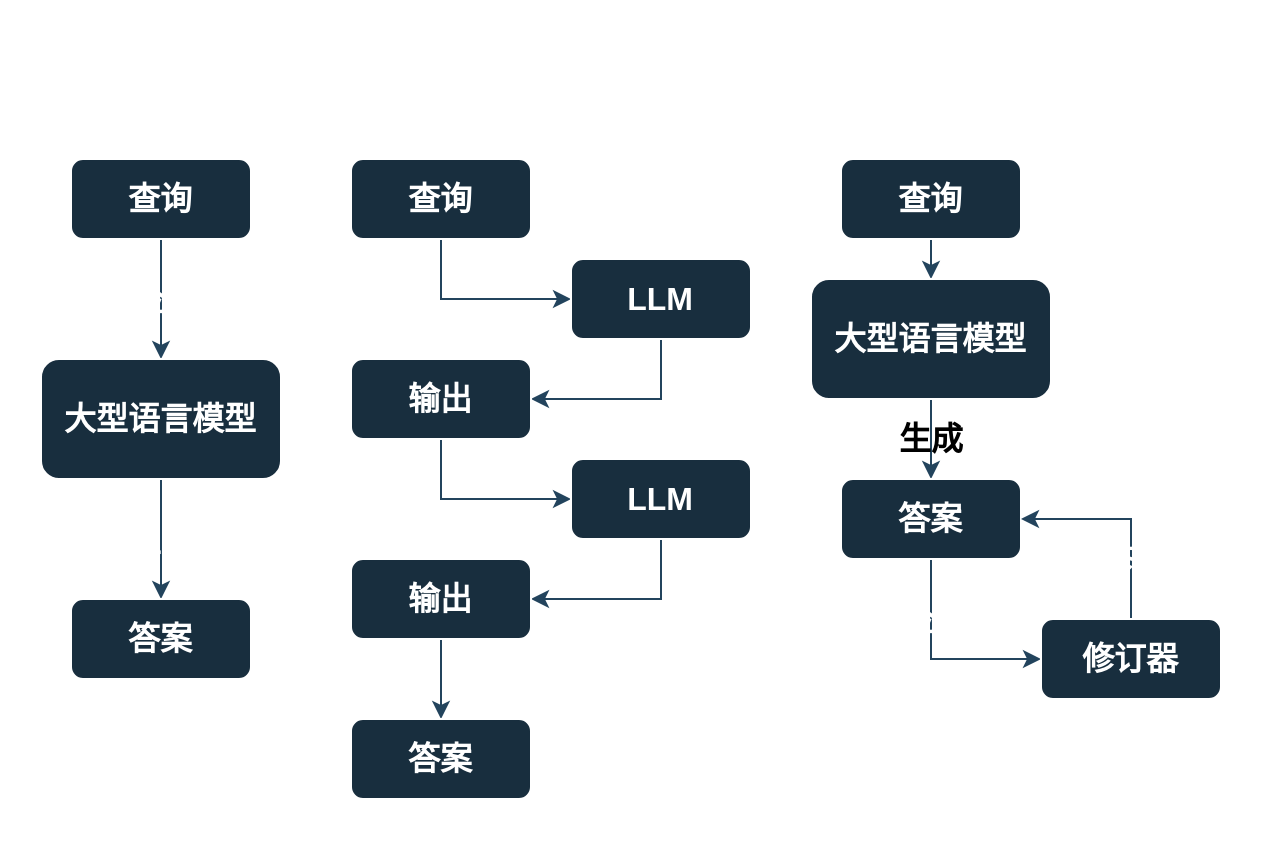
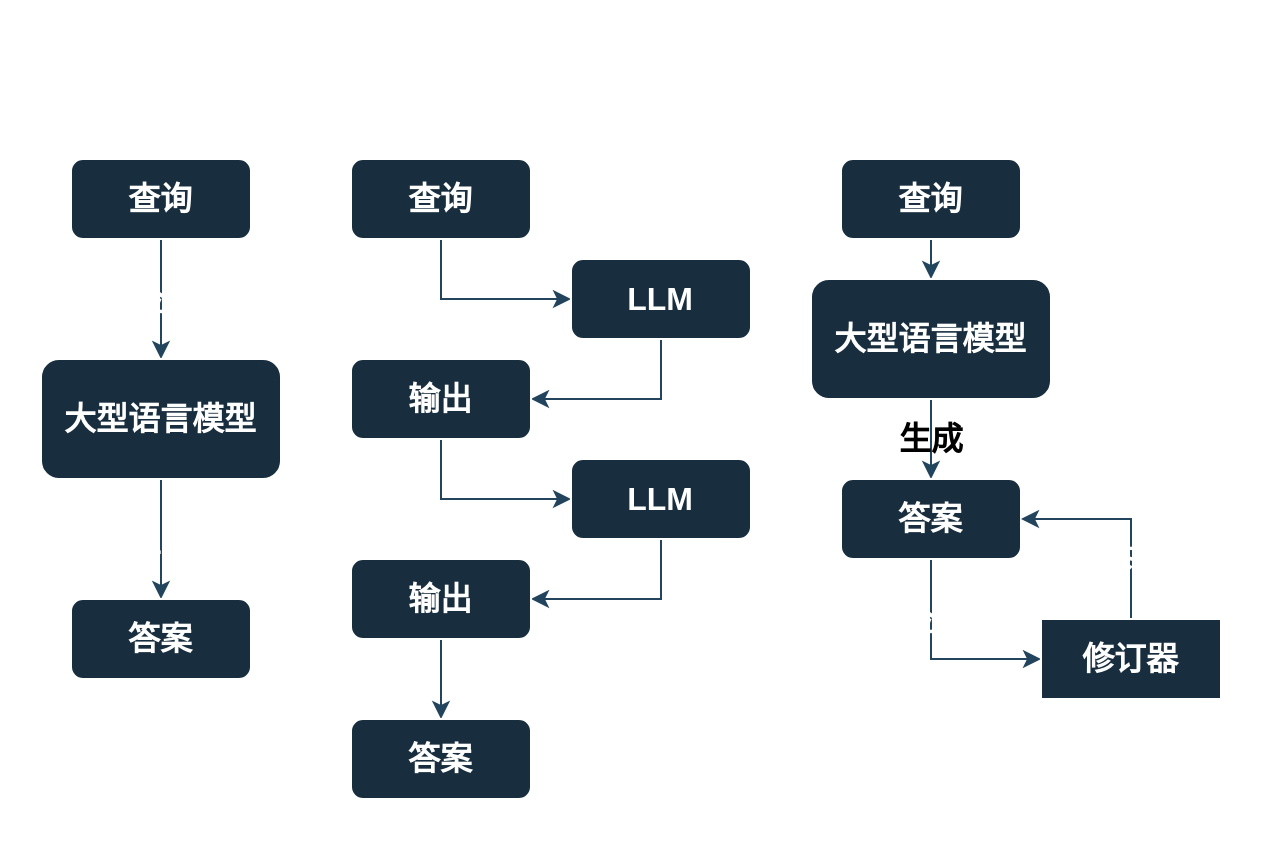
  <mxCell id="0" />
  <mxCell id="1" parent="0" />
  <mxCell id="2" style="edgeStyle=orthogonalEdgeStyle;rounded=0;orthogonalLoop=1;jettySize=auto;html=1;exitX=0.5;exitY=1;exitDx=0;exitDy=0;entryX=0.5;entryY=0;entryDx=0;entryDy=0;labelBackgroundColor=none;strokeColor=#23445D;fontColor=default;fontStyle=1;fontSize=16;labelBorderColor=none;textShadow=0;" edge="1" parent="1" source="4" target="7"><mxGeometry relative="1" as="geometry" /></mxCell>
  <mxCell id="3" value="检索" style="edgeLabel;html=1;align=center;verticalAlign=middle;resizable=0;points=[];labelBackgroundColor=none;fontColor=#FFFFFF;fontStyle=1;fontSize=16;labelBorderColor=none;textShadow=0;" vertex="1" connectable="0" parent="2"><mxGeometry x="-0.122" y="1" relative="1" as="geometry"><mxPoint x="-1" y="4" as="offset" /></mxGeometry></mxCell>
  <mxCell id="4" value="查询" style="rounded=1;whiteSpace=wrap;html=1;labelBackgroundColor=none;fillColor=#182E3E;strokeColor=#FFFFFF;fontColor=#FFFFFF;fontStyle=1;fontSize=16;labelBorderColor=none;textShadow=0;" vertex="1" parent="1"><mxGeometry x="35" y="79" width="90" height="40" as="geometry" /></mxCell>
  <mxCell id="5" style="edgeStyle=orthogonalEdgeStyle;rounded=0;orthogonalLoop=1;jettySize=auto;html=1;exitX=0.5;exitY=1;exitDx=0;exitDy=0;entryX=0.5;entryY=0;entryDx=0;entryDy=0;labelBackgroundColor=none;strokeColor=#23445D;fontColor=default;fontStyle=1;fontSize=16;labelBorderColor=none;textShadow=0;" edge="1" parent="1" source="7" target="8"><mxGeometry relative="1" as="geometry" /></mxCell>
  <mxCell id="6" value="生成" style="edgeLabel;html=1;align=center;verticalAlign=middle;resizable=0;points=[];labelBackgroundColor=none;fontColor=#FFFFFF;fontStyle=1;fontSize=16;labelBorderColor=none;textShadow=0;" vertex="1" connectable="0" parent="5"><mxGeometry x="0.011" y="-1" relative="1" as="geometry"><mxPoint as="offset" /></mxGeometry></mxCell>
  <mxCell id="7" value="大型语言模型" style="rounded=1;whiteSpace=wrap;html=1;labelBackgroundColor=none;fillColor=#182E3E;strokeColor=#FFFFFF;fontColor=#FFFFFF;fontStyle=1;fontSize=16;labelBorderColor=none;textShadow=0;" vertex="1" parent="1"><mxGeometry x="20" y="179" width="120" height="60" as="geometry" /></mxCell>
  <mxCell id="8" value="答案" style="rounded=1;whiteSpace=wrap;html=1;labelBackgroundColor=none;fillColor=#182E3E;strokeColor=#FFFFFF;fontColor=#FFFFFF;fontStyle=1;fontSize=16;labelBorderColor=none;textShadow=0;" vertex="1" parent="1"><mxGeometry x="35" y="299" width="90" height="40" as="geometry" /></mxCell>
  <mxCell id="9" value="一次性检索" style="text;html=1;align=center;verticalAlign=middle;resizable=0;points=[];autosize=1;strokeColor=none;fillColor=none;labelBackgroundColor=none;fontColor=#FFFFFF;fontStyle=1;fontSize=16;labelBorderColor=none;textShadow=0;" vertex="1" parent="1"><mxGeometry x="33" y="40" width="98" height="31" as="geometry" /></mxCell>
  <mxCell id="10" style="edgeStyle=orthogonalEdgeStyle;rounded=0;orthogonalLoop=1;jettySize=auto;html=1;exitX=0.5;exitY=1;exitDx=0;exitDy=0;entryX=0;entryY=0.5;entryDx=0;entryDy=0;labelBackgroundColor=none;strokeColor=#23445D;fontColor=default;fontStyle=1;fontSize=16;labelBorderColor=none;textShadow=0;" edge="1" parent="1" source="11" target="13"><mxGeometry relative="1" as="geometry" /></mxCell>
  <mxCell id="11" value="查询" style="rounded=1;whiteSpace=wrap;html=1;labelBackgroundColor=none;fillColor=#182E3E;strokeColor=#FFFFFF;fontColor=#FFFFFF;fontStyle=1;fontSize=16;labelBorderColor=none;textShadow=0;" vertex="1" parent="1"><mxGeometry x="175" y="79" width="90" height="40" as="geometry" /></mxCell>
  <mxCell id="12" style="edgeStyle=orthogonalEdgeStyle;rounded=0;orthogonalLoop=1;jettySize=auto;html=1;exitX=0.5;exitY=1;exitDx=0;exitDy=0;entryX=1;entryY=0.5;entryDx=0;entryDy=0;labelBackgroundColor=none;strokeColor=#23445D;fontColor=default;fontStyle=1;fontSize=16;labelBorderColor=none;textShadow=0;" edge="1" parent="1" source="13" target="16"><mxGeometry relative="1" as="geometry" /></mxCell>
  <mxCell id="13" value="LLM" style="rounded=1;whiteSpace=wrap;html=1;labelBackgroundColor=none;fillColor=#182E3E;strokeColor=#FFFFFF;fontColor=#FFFFFF;fontStyle=1;fontSize=16;labelBorderColor=none;textShadow=0;" vertex="1" parent="1"><mxGeometry x="285" y="129" width="90" height="40" as="geometry" /></mxCell>
  <mxCell id="14" value="迭代" style="text;html=1;align=center;verticalAlign=middle;resizable=0;points=[];autosize=1;strokeColor=none;fillColor=none;labelBackgroundColor=none;fontColor=#FFFFFF;fontStyle=1;fontSize=16;labelBorderColor=none;textShadow=0;" vertex="1" parent="1"><mxGeometry x="225" y="120" width="50" height="31" as="geometry" /></mxCell>
  <mxCell id="15" style="edgeStyle=orthogonalEdgeStyle;rounded=0;orthogonalLoop=1;jettySize=auto;html=1;exitX=0.5;exitY=1;exitDx=0;exitDy=0;entryX=0;entryY=0.5;entryDx=0;entryDy=0;labelBackgroundColor=none;strokeColor=#23445D;fontColor=default;fontStyle=1;fontSize=16;labelBorderColor=none;textShadow=0;" edge="1" parent="1" source="16" target="18"><mxGeometry relative="1" as="geometry" /></mxCell>
  <mxCell id="16" value="输出" style="rounded=1;whiteSpace=wrap;html=1;labelBackgroundColor=none;fillColor=#182E3E;strokeColor=#FFFFFF;fontColor=#FFFFFF;fontStyle=1;fontSize=16;labelBorderColor=none;textShadow=0;" vertex="1" parent="1"><mxGeometry x="175" y="179" width="90" height="40" as="geometry" /></mxCell>
  <mxCell id="17" style="edgeStyle=orthogonalEdgeStyle;rounded=0;orthogonalLoop=1;jettySize=auto;html=1;exitX=0.5;exitY=1;exitDx=0;exitDy=0;entryX=1;entryY=0.5;entryDx=0;entryDy=0;labelBackgroundColor=none;strokeColor=#23445D;fontColor=default;fontStyle=1;fontSize=16;labelBorderColor=none;textShadow=0;" edge="1" parent="1" source="18" target="22"><mxGeometry relative="1" as="geometry" /></mxCell>
  <mxCell id="18" value="LLM" style="rounded=1;whiteSpace=wrap;html=1;labelBackgroundColor=none;fillColor=#182E3E;strokeColor=#FFFFFF;fontColor=#FFFFFF;fontStyle=1;fontSize=16;labelBorderColor=none;textShadow=0;" vertex="1" parent="1"><mxGeometry x="285" y="229" width="90" height="40" as="geometry" /></mxCell>
  <mxCell id="19" value="迭代" style="text;html=1;align=center;verticalAlign=middle;resizable=0;points=[];autosize=1;strokeColor=none;fillColor=none;labelBackgroundColor=none;fontColor=#FFFFFF;fontStyle=1;fontSize=16;labelBorderColor=none;textShadow=0;" vertex="1" parent="1"><mxGeometry x="225" y="220" width="50" height="31" as="geometry" /></mxCell>
  <mxCell id="20" style="edgeStyle=orthogonalEdgeStyle;rounded=0;orthogonalLoop=1;jettySize=auto;html=1;exitX=0.5;exitY=1;exitDx=0;exitDy=0;entryX=0.5;entryY=0;entryDx=0;entryDy=0;labelBackgroundColor=none;strokeColor=#23445D;fontColor=default;fontStyle=1;fontSize=16;labelBorderColor=none;textShadow=0;" edge="1" parent="1" source="22" target="23"><mxGeometry relative="1" as="geometry" /></mxCell>
  <mxCell id="21" value="……" style="edgeLabel;html=1;align=center;verticalAlign=middle;resizable=0;points=[];labelBackgroundColor=none;fontColor=#FFFFFF;fontStyle=1;fontSize=16;labelBorderColor=none;textShadow=0;" vertex="1" connectable="0" parent="20"><mxGeometry x="-0.233" y="-1" relative="1" as="geometry"><mxPoint as="offset" /></mxGeometry></mxCell>
  <mxCell id="22" value="输出" style="rounded=1;whiteSpace=wrap;html=1;labelBackgroundColor=none;fillColor=#182E3E;strokeColor=#FFFFFF;fontColor=#FFFFFF;fontStyle=1;fontSize=16;labelBorderColor=none;textShadow=0;" vertex="1" parent="1"><mxGeometry x="175" y="279" width="90" height="40" as="geometry" /></mxCell>
  <mxCell id="23" value="答案" style="rounded=1;whiteSpace=wrap;html=1;labelBackgroundColor=none;fillColor=#182E3E;strokeColor=#FFFFFF;fontColor=#FFFFFF;fontStyle=1;fontSize=16;labelBorderColor=none;textShadow=0;" vertex="1" parent="1"><mxGeometry x="175" y="359" width="90" height="40" as="geometry" /></mxCell>
  <mxCell id="24" style="edgeStyle=orthogonalEdgeStyle;rounded=0;orthogonalLoop=1;jettySize=auto;html=1;exitX=0.5;exitY=1;exitDx=0;exitDy=0;entryX=0.5;entryY=0;entryDx=0;entryDy=0;labelBackgroundColor=none;strokeColor=#23445D;fontColor=default;fontStyle=1;fontSize=16;labelBorderColor=none;textShadow=0;" edge="1" parent="1" source="25" target="27"><mxGeometry relative="1" as="geometry" /></mxCell>
  <mxCell id="25" value="查询" style="rounded=1;whiteSpace=wrap;html=1;labelBackgroundColor=none;fillColor=#182E3E;strokeColor=#FFFFFF;fontColor=#FFFFFF;fontStyle=1;fontSize=16;labelBorderColor=none;textShadow=0;" vertex="1" parent="1"><mxGeometry x="420" y="79" width="90" height="40" as="geometry" /></mxCell>
  <mxCell id="26" value="生成" style="edgeStyle=orthogonalEdgeStyle;rounded=0;orthogonalLoop=1;jettySize=auto;html=1;exitX=0.5;exitY=1;exitDx=0;exitDy=0;entryX=0.5;entryY=0;entryDx=0;entryDy=0;labelBackgroundColor=none;strokeColor=#23445D;fontColor=default;fontStyle=1;fontSize=16;labelBorderColor=none;textShadow=0;" edge="1" parent="1" source="27" target="30"><mxGeometry relative="1" as="geometry" /></mxCell>
  <mxCell id="27" value="大型语言模型" style="rounded=1;whiteSpace=wrap;html=1;labelBackgroundColor=none;fillColor=#182E3E;strokeColor=#FFFFFF;fontColor=#FFFFFF;fontStyle=1;fontSize=16;labelBorderColor=none;textShadow=0;" vertex="1" parent="1"><mxGeometry x="405" y="139" width="120" height="60" as="geometry" /></mxCell>
  <mxCell id="28" style="edgeStyle=orthogonalEdgeStyle;rounded=0;orthogonalLoop=1;jettySize=auto;html=1;exitX=0.5;exitY=1;exitDx=0;exitDy=0;entryX=0;entryY=0.5;entryDx=0;entryDy=0;labelBackgroundColor=none;strokeColor=#23445D;fontColor=default;fontStyle=1;fontSize=16;labelBorderColor=none;textShadow=0;" edge="1" parent="1" source="30" target="33"><mxGeometry relative="1" as="geometry" /></mxCell>
  <mxCell id="29" value="检索" style="edgeLabel;html=1;align=center;verticalAlign=middle;resizable=0;points=[];labelBackgroundColor=none;fontColor=#FFFFFF;fontStyle=1;fontSize=16;labelBorderColor=none;textShadow=0;" vertex="1" connectable="0" parent="28"><mxGeometry x="-0.422" y="-1" relative="1" as="geometry"><mxPoint x="1" as="offset" /></mxGeometry></mxCell>
  <mxCell id="30" value="答案" style="rounded=1;whiteSpace=wrap;html=1;labelBackgroundColor=none;fillColor=#182E3E;strokeColor=#FFFFFF;fontColor=#FFFFFF;fontStyle=1;fontSize=16;labelBorderColor=none;textShadow=0;" vertex="1" parent="1"><mxGeometry x="420" y="239" width="90" height="40" as="geometry" /></mxCell>
  <mxCell id="31" style="edgeStyle=orthogonalEdgeStyle;rounded=0;orthogonalLoop=1;jettySize=auto;html=1;exitX=0.5;exitY=0;exitDx=0;exitDy=0;entryX=1;entryY=0.5;entryDx=0;entryDy=0;labelBackgroundColor=none;strokeColor=#23445D;fontColor=default;fontStyle=1;fontSize=16;labelBorderColor=none;textShadow=0;" edge="1" parent="1" source="33" target="30"><mxGeometry relative="1" as="geometry" /></mxCell>
  <mxCell id="32" value="修改" style="edgeLabel;html=1;align=center;verticalAlign=middle;resizable=0;points=[];labelBackgroundColor=none;fontColor=#FFFFFF;fontStyle=1;fontSize=16;labelBorderColor=none;textShadow=0;" vertex="1" connectable="0" parent="31"><mxGeometry x="-0.282" y="-3" relative="1" as="geometry"><mxPoint x="-3" y="8" as="offset" /></mxGeometry></mxCell>
- <mxCell id="33" value="修订器" style="rounded=1;whiteSpace=wrap;html=1;labelBackgroundColor=none;fillColor=#182E3E;strokeColor=#FFFFFF;fontColor=#FFFFFF;fontStyle=1;fontSize=16;labelBorderColor=none;textShadow=0;" vertex="1" parent="1"><mxGeometry x="520" y="309" width="90" height="40" as="geometry" /></mxCell>
+ <mxCell id="33" value="修订器" style="whiteSpace=wrap;html=1;labelBackgroundColor=none;fillColor=#182E3E;strokeColor=#FFFFFF;fontColor=#FFFFFF;fontStyle=1;fontSize=16;labelBorderColor=none;textShadow=0;rounded=0;" vertex="1" parent="1"><mxGeometry x="520" y="309" width="90" height="40" as="geometry" /></mxCell>
  <mxCell id="34" value="后期检索" style="text;html=1;align=center;verticalAlign=middle;resizable=0;points=[];autosize=1;strokeColor=none;fillColor=none;labelBackgroundColor=none;fontColor=#FFFFFF;fontStyle=1;fontSize=16;labelBorderColor=none;textShadow=0;" vertex="1" parent="1"><mxGeometry x="431" y="20" width="82" height="31" as="geometry" /></mxCell>
